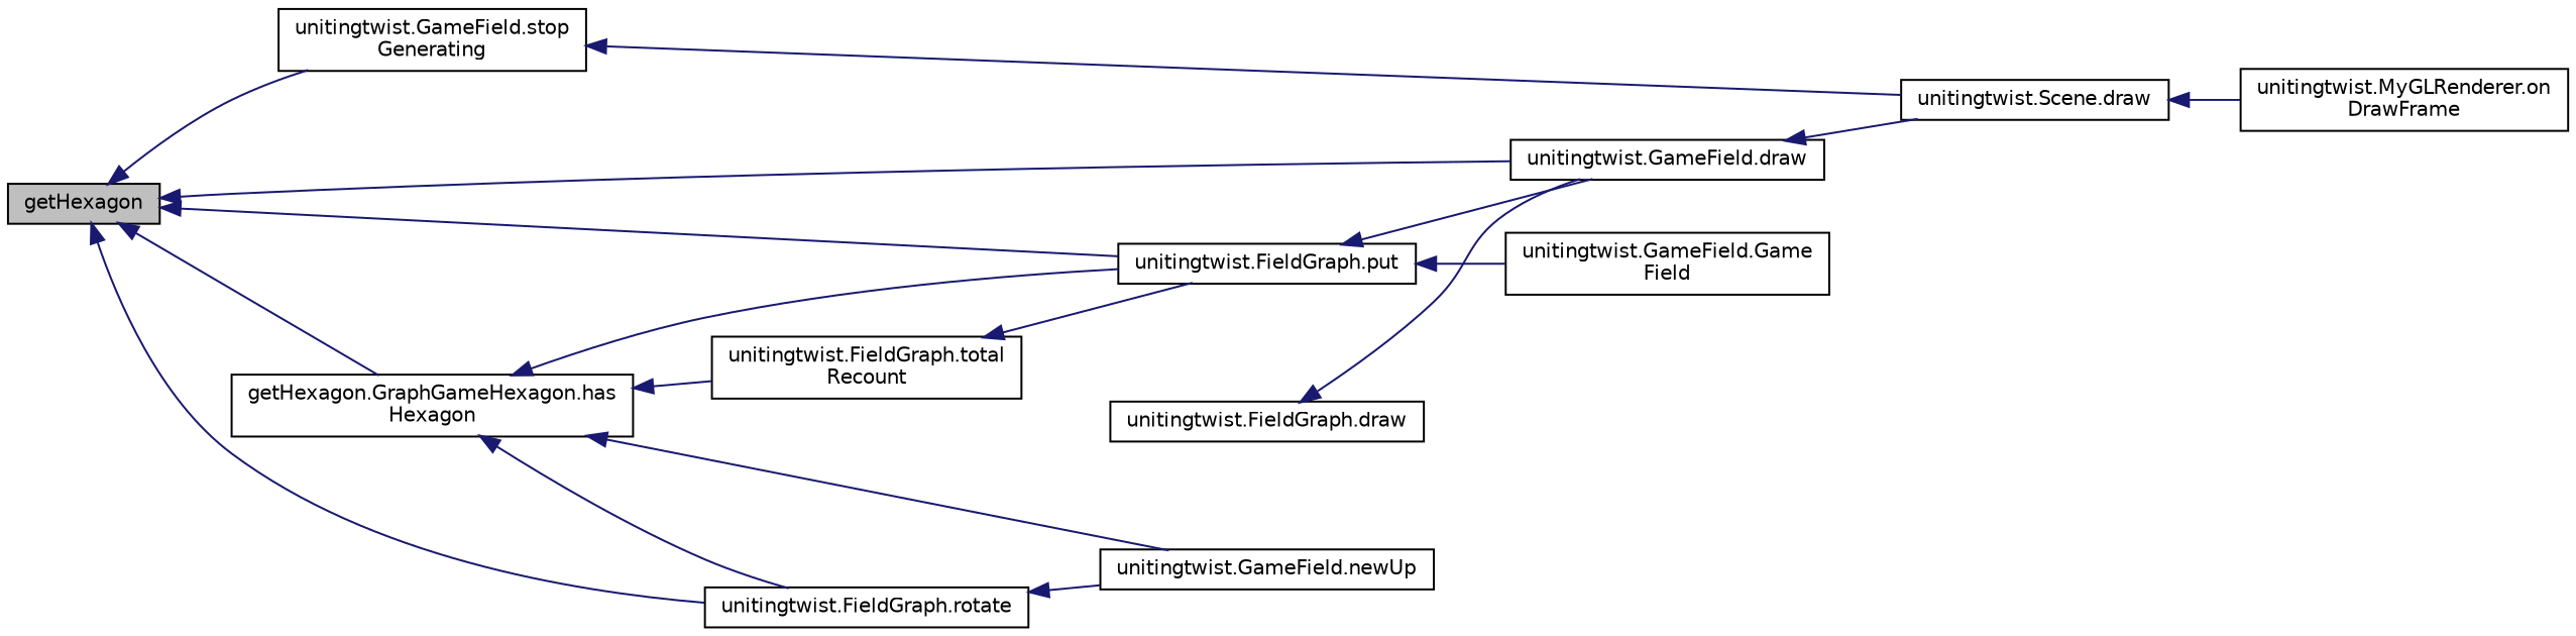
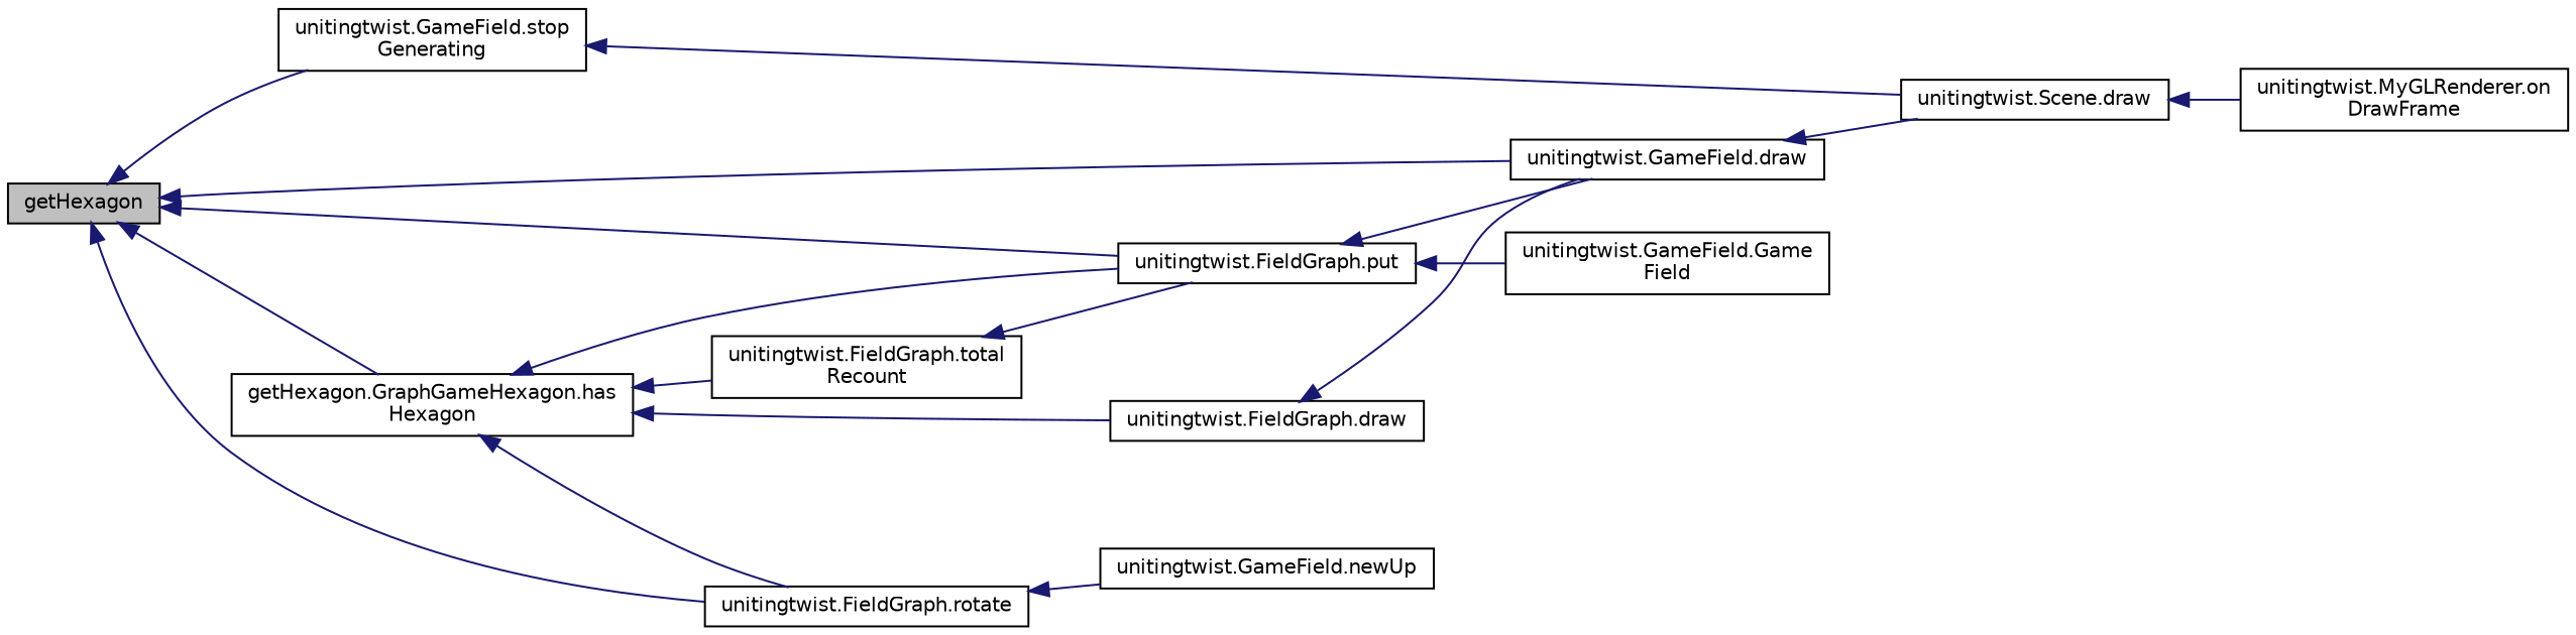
  digraph {
    rankdir=LR
    node [color=black fillcolor=white fontname=Helvetica fontsize=10 shape=record style=filled]
    edge [color=midnightblue dir=back fontname=Helvetica fontsize=10 labelfontname=Helvetica labelfontsize=10 style=solid]
    n1 [fillcolor=grey75 fontcolor=black height=0.2 label=getHexagon width=0.4]
    n2 [height=0.2 label="unitingtwist.FieldGraph.put" width=0.4]
    n3 [height=0.2 label="unitingtwist.GameField.stop\lGenerating" width=0.4]
    n4 [height=0.2 label="unitingtwist.FieldGraph.rotate" width=0.4]
    n5 [height=0.2 label="unitingtwist.GameField.draw" width=0.4]
    n6 [height=0.2 label="getHexagon.GraphGameHexagon.has\lHexagon" width=0.4]
    n7 [height=0.2 label="unitingtwist.GameField.Game\lField" width=0.4]
    n8 [height=0.2 label="unitingtwist.Scene.draw" width=0.4]
    n9 [height=0.2 label="unitingtwist.GameField.newUp" width=0.4]
    n10 [height=0.2 label="unitingtwist.FieldGraph.total\lRecount" width=0.4]
    n11 [height=0.2 label="unitingtwist.FieldGraph.draw" width=0.4]
    n12 [height=0.2 label="unitingtwist.MyGLRenderer.on\lDrawFrame" width=0.4]
    n1 -> n2
    n1 -> n3
    n1 -> n4
    n1 -> n5
    n1 -> n6
    n2 -> n5
    n2 -> n7
    n3 -> n8
    n4 -> n9
    n5 -> n8
    n6 -> n2
    n6 -> n4
    n6 -> n10
-   n6 -> n9
+   n6 -> n11
    n8 -> n12
    n10 -> n2
    n11 -> n5
  }
